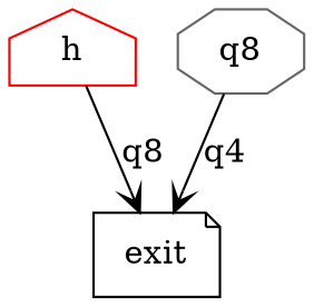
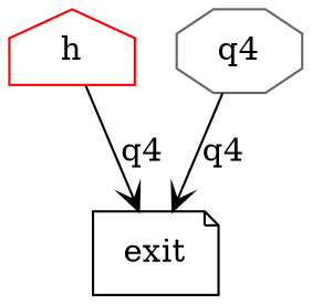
  digraph {
    edge [arrowhead=vee]
    n1 [color=red label=h line=52 order=36 shape=house]
    n2 [color=black label=exit order=8231 shape=note]
-   n3 [color=gray40 label=q8 order=0 shape=octagon]
-   n1 -> n2 [label=q8]
+   n3 [color=gray40 label=q4 order=0 shape=octagon]
+   n1 -> n2 [label=q4]
    n3 -> n2 [label=q4]
  }
